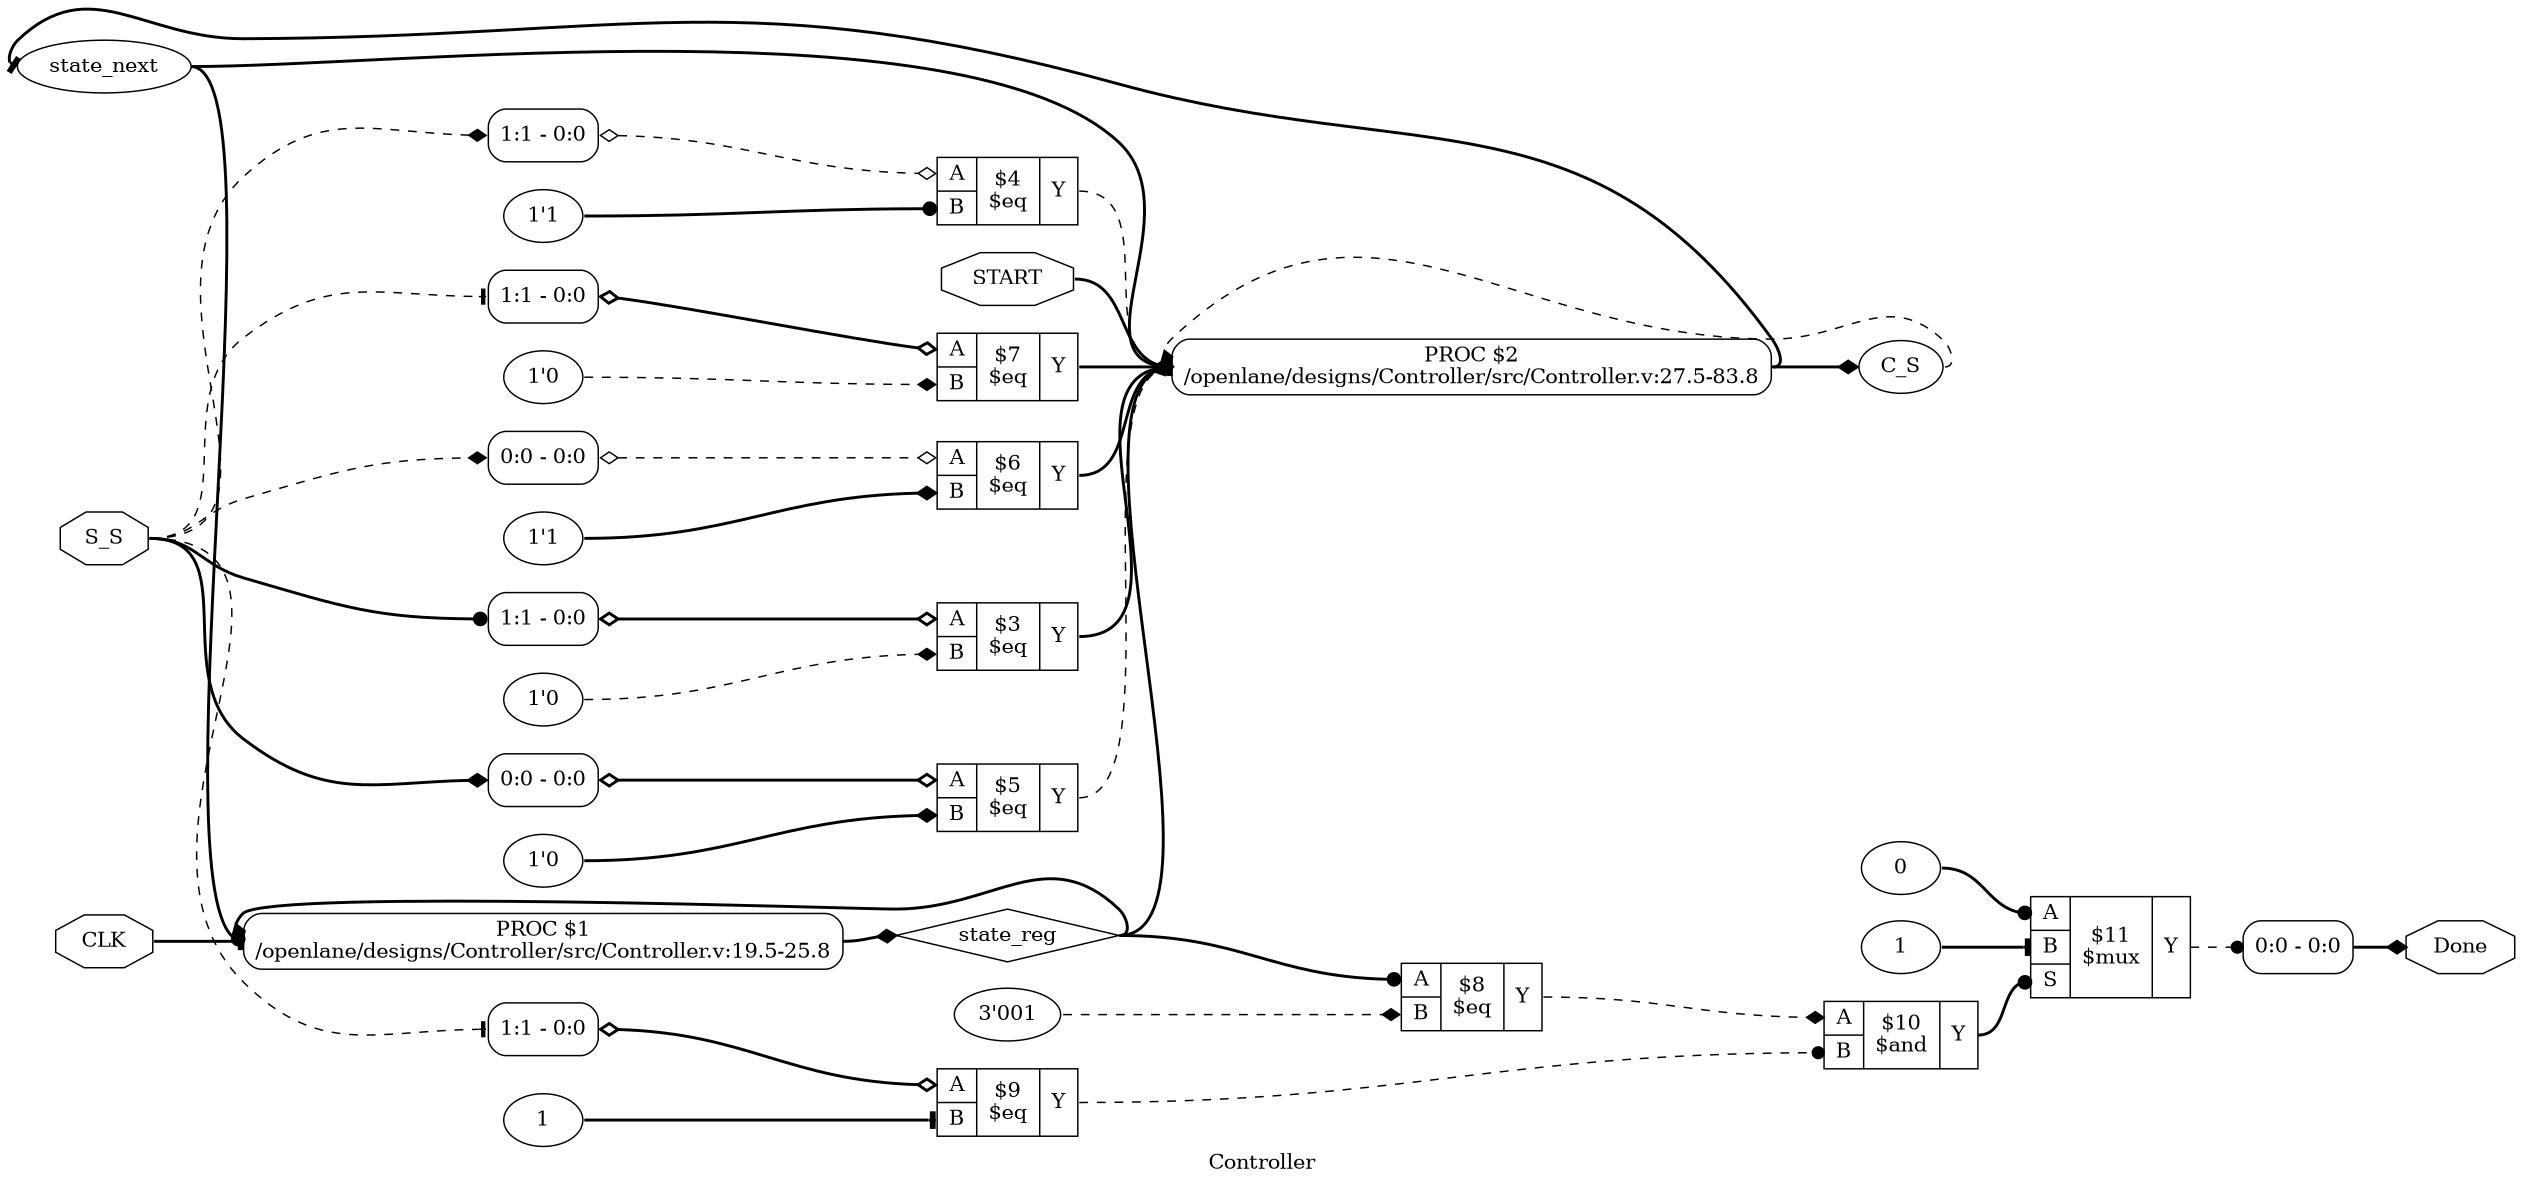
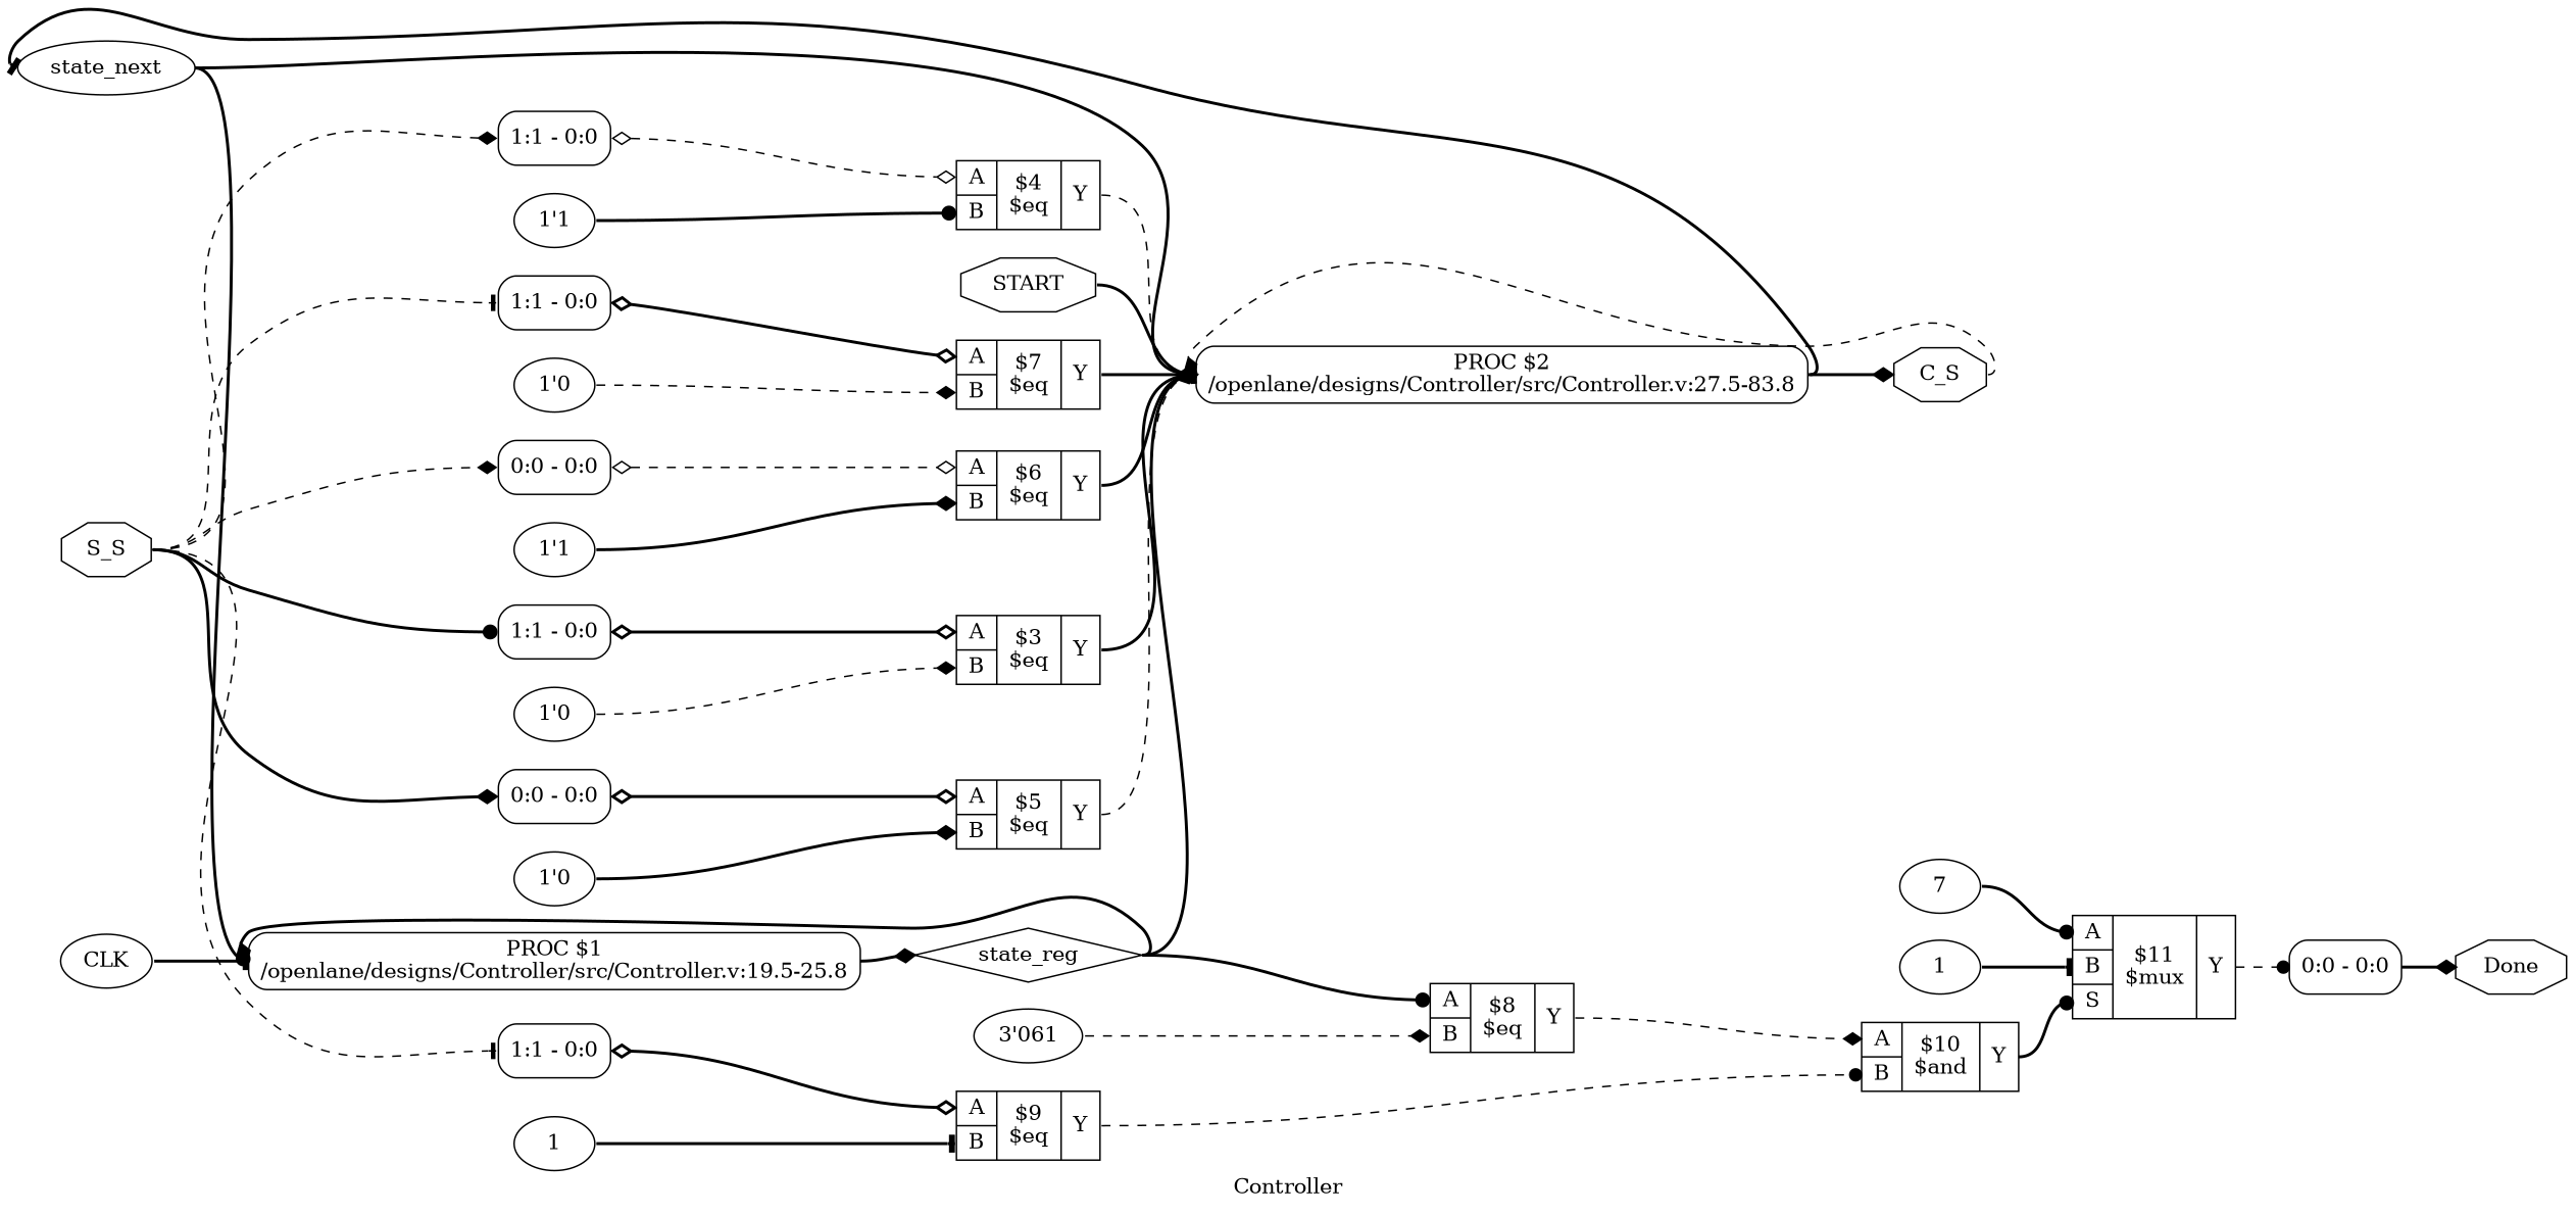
  digraph {
    label=Controller
    rankdir=LR
    remincross=true
    node [shape=record]
    edge [arrowhead=diamond color=black headport=w style=bold tailport=e]
    n1 [color=black fontcolor=black label=state_next shape=ellipse]
    n2 [label="PROC $2\n/openlane/designs/Controller/src/Controller.v:27.5-83.8" shape=box style=rounded]
    n3 [label="PROC $1\n/openlane/designs/Controller/src/Controller.v:19.5-25.8" shape=box style=rounded]
-   n4 [color=black fontcolor=black label=C_S shape=ellipse]
+   n4 [color=black fontcolor=black label=C_S shape=octagon]
    n5 [color=black fontcolor=black label=state_reg shape=diamond]
    n6 [label="{{<p35> A|<p36> B}|$8\n$eq|{<p38> Y}}"]
    n7 [label="{{<p35> A|<p36> B}|$10\n$and|{<p38> Y}}"]
    n8 [color=black fontcolor=black label=Done shape=octagon]
-   n9 [color=black fontcolor=black label=CLK shape=octagon]
+   n9 [color=black fontcolor=black label=CLK shape=ellipse]
    n10 [color=black fontcolor=black label=S_S shape=octagon]
    n11 [label="<s0> 1:1 - 0:0 " style=rounded]
    n12 [label="<s0> 1:1 - 0:0 " style=rounded]
    n13 [label="<s0> 0:0 - 0:0 " style=rounded]
    n14 [label="<s0> 0:0 - 0:0 " style=rounded]
    n15 [label="<s0> 1:1 - 0:0 " style=rounded]
    n16 [label="<s0> 1:1 - 0:0 " style=rounded]
    n17 [label="{{<p35> A|<p36> B}|$9\n$eq|{<p38> Y}}"]
    n18 [label="{{<p35> A|<p36> B}|$7\n$eq|{<p38> Y}}"]
    n19 [label="{{<p35> A|<p36> B}|$6\n$eq|{<p38> Y}}"]
    n20 [label="{{<p35> A|<p36> B}|$5\n$eq|{<p38> Y}}"]
    n21 [label="{{<p35> A|<p36> B}|$4\n$eq|{<p38> Y}}"]
    n22 [label="{{<p35> A|<p36> B}|$3\n$eq|{<p38> Y}}"]
    n23 [color=black fontcolor=black label=START shape=octagon]
    n24 [label=1 shape=""]
    n25 [label="{{<p35> A|<p36> B|<p37> S}|$11\n$mux|{<p38> Y}}"]
    n26 [label="<s0> 0:0 - 0:0 " style=rounded]
-   n27 [label=0 shape=""]
+   n27 [label=7 shape=""]
    n28 [label=1 shape=""]
-   n29 [label="3'001" shape=""]
+   n29 [label="3'061" shape=""]
    n30 [label="1'0" shape=""]
    n31 [label="1'1" shape=""]
    n32 [label="1'0" shape=""]
    n33 [label="1'1" shape=""]
    n34 [label="1'0" shape=""]
    n1 -> n2 [arrowhead=dot]
    n1 -> n3 [arrowhead=dot]
    n2 -> n1 [arrowhead=tee]
    n2 -> n4
    n3 -> n5
    n4 -> n2 [style=dashed]
    n5 -> n2
    n5 -> n3
    n5 -> n6 [arrowhead=dot headport="p35:w"]
    n6 -> n7 [headport="p35:w" style=dashed tailport="p38:e"]
    n7 -> n25 [arrowhead=dot headport="p37:w" tailport="p38:e"]
    n9 -> n3 [arrowhead=tee]
    n10 -> n11 [arrowhead=tee headport="s0:w" style=dashed]
    n10 -> n12 [arrowhead=tee headport="s0:w" style=dashed]
    n10 -> n13 [headport="s0:w" style=dashed]
    n10 -> n14 [headport="s0:w"]
    n10 -> n15 [headport="s0:w" style=dashed]
    n10 -> n16 [arrowhead=dot headport="s0:w"]
    n11 -> n17 [arrowhead=odiamond arrowtail=odiamond dir=both headport="p35:w"]
    n12 -> n18 [arrowhead=odiamond arrowtail=odiamond dir=both headport="p35:w"]
    n13 -> n19 [arrowhead=odiamond arrowtail=odiamond dir=both headport="p35:w" style=dashed]
    n14 -> n20 [arrowhead=odiamond arrowtail=odiamond dir=both headport="p35:w"]
    n15 -> n21 [arrowhead=odiamond arrowtail=odiamond dir=both headport="p35:w" style=dashed]
    n16 -> n22 [arrowhead=odiamond arrowtail=odiamond dir=both headport="p35:w"]
    n17 -> n7 [arrowhead=dot headport="p36:w" style=dashed tailport="p38:e"]
    n18 -> n2 [tailport="p38:e"]
    n19 -> n2 [arrowhead=tee tailport="p38:e"]
    n20 -> n2 [arrowhead=tee style=dashed tailport="p38:e"]
    n21 -> n2 [arrowhead=dot style=dashed tailport="p38:e"]
    n22 -> n2 [tailport="p38:e"]
    n23 -> n2 [arrowhead=tee]
    n24 -> n25 [arrowhead=tee headport="p36:w"]
    n25 -> n26 [arrowhead=dot headport="s0:w" style=dashed tailport="p38:e"]
    n26 -> n8
    n27 -> n25 [arrowhead=dot headport="p35:w"]
    n28 -> n17 [arrowhead=tee headport="p36:w"]
    n29 -> n6 [headport="p36:w" style=dashed]
    n30 -> n18 [headport="p36:w" style=dashed]
    n31 -> n19 [headport="p36:w"]
    n32 -> n20 [headport="p36:w"]
    n33 -> n21 [arrowhead=dot headport="p36:w"]
    n34 -> n22 [headport="p36:w" style=dashed]
  }
